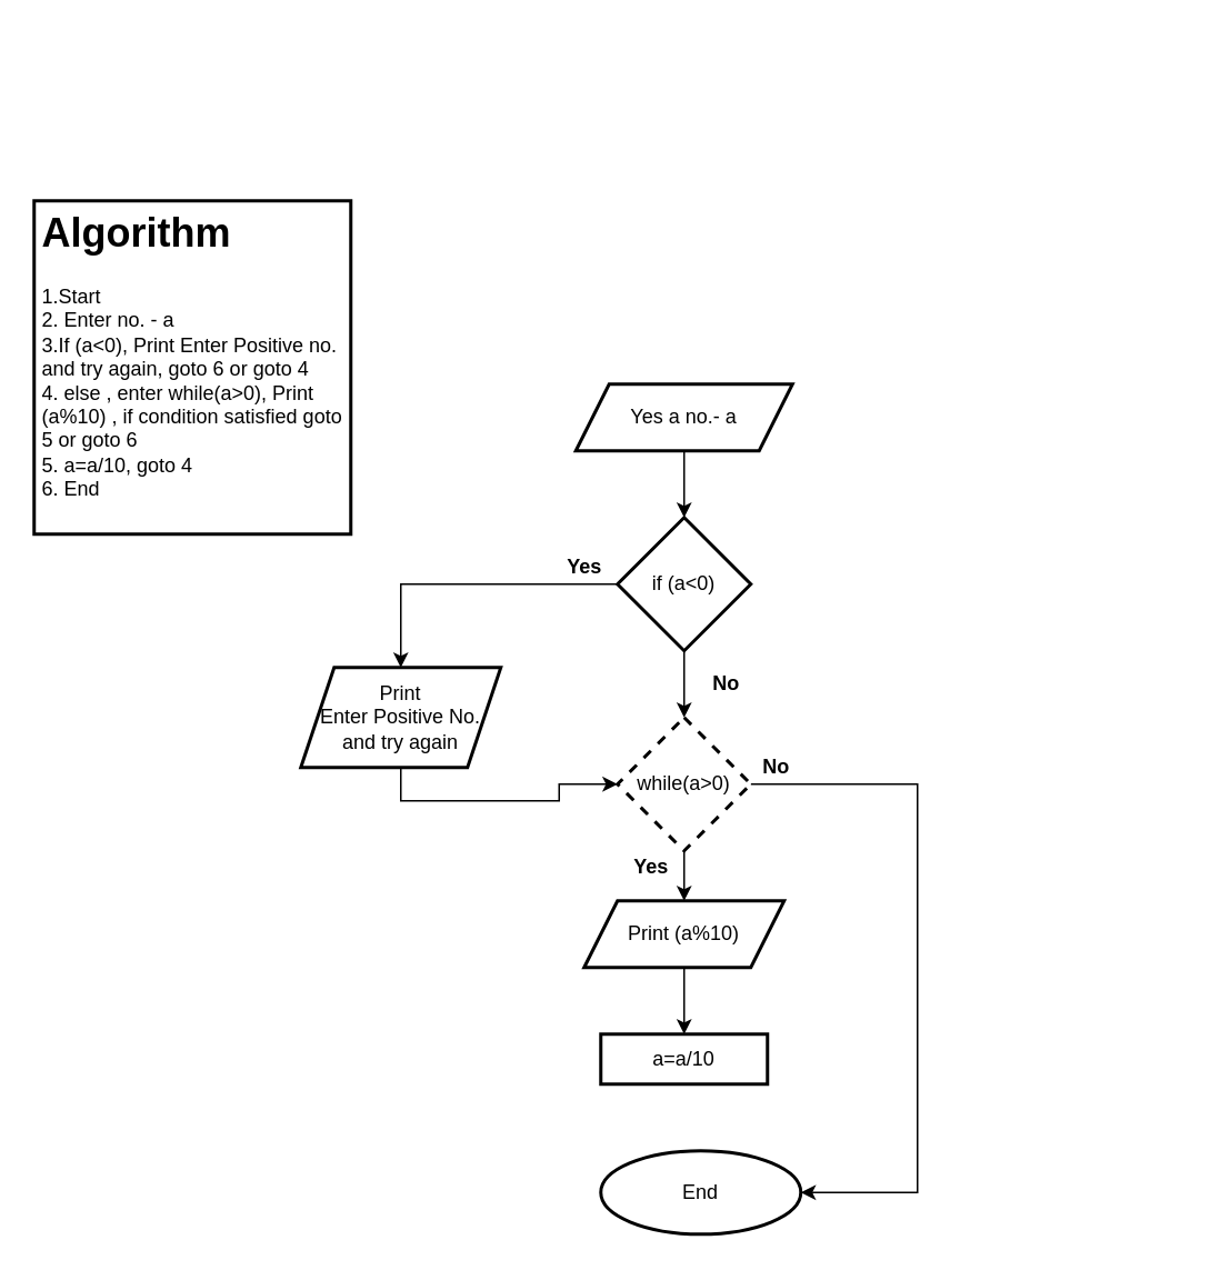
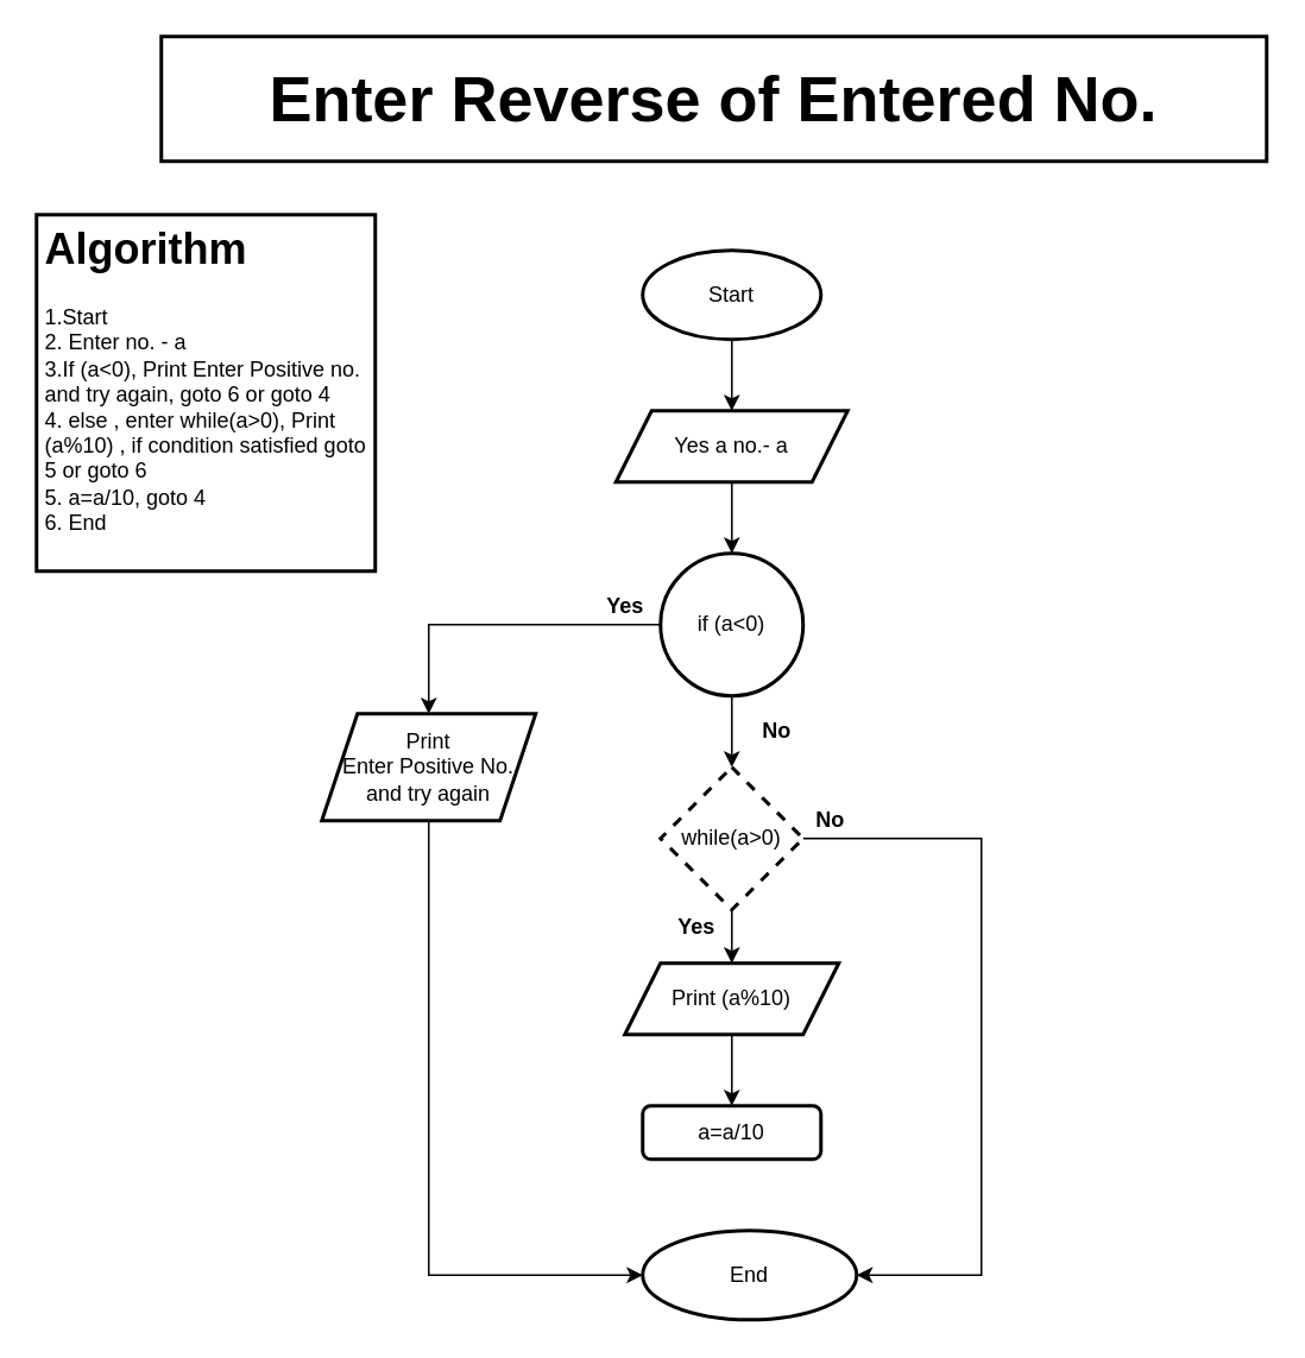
  <mxCell id="0" />
  <mxCell id="1" parent="0" />
+ <mxCell id="2" value="&lt;font style=&quot;font-size: 36px&quot;&gt;&lt;b&gt;Enter Reverse of Entered No.&lt;/b&gt;&lt;/font&gt;" style="text;html=1;fillColor=none;align=center;verticalAlign=middle;whiteSpace=wrap;rounded=0;strokeColor=#000000;strokeWidth=2;" vertex="1" parent="1"><mxGeometry x="90" y="20" width="620" height="70" as="geometry" /></mxCell>
  <mxCell id="3" value="&lt;h1&gt;Algorithm&lt;br&gt;&lt;/h1&gt;&lt;div&gt;1.Start&lt;/div&gt;&lt;div&gt;2. Enter no. - a&lt;/div&gt;&lt;div&gt;3.If (a&amp;lt;0), Print Enter Positive no. and try again, goto 6 or goto 4&lt;/div&gt;&lt;div&gt;&lt;span&gt;4. else , enter while(a&amp;gt;0), Print (a%10) , if condition satisfied goto 5 or goto 6&lt;/span&gt;&lt;br&gt;&lt;/div&gt;&lt;div&gt;&lt;span&gt;5. a=a/10, goto 4&lt;/span&gt;&lt;/div&gt;&lt;div&gt;6. End&lt;/div&gt;" style="text;html=1;fillColor=none;spacing=5;spacingTop=-20;whiteSpace=wrap;overflow=hidden;rounded=0;strokeColor=#000000;strokeWidth=2;" vertex="1" parent="1"><mxGeometry x="20" y="120" width="190" height="200" as="geometry" /></mxCell>
+ <mxCell id="4" style="edgeStyle=orthogonalEdgeStyle;rounded=0;orthogonalLoop=1;jettySize=auto;html=1;exitX=0.5;exitY=1;exitDx=0;exitDy=0;entryX=0.5;entryY=0;entryDx=0;entryDy=0;" edge="1" parent="1" source="5" target="8"><mxGeometry relative="1" as="geometry" /></mxCell>
+ <mxCell id="5" value="Start" style="ellipse;whiteSpace=wrap;html=1;strokeColor=#000000;strokeWidth=2;" vertex="1" parent="1"><mxGeometry x="360" y="140" width="100" height="50" as="geometry" /></mxCell>
  <mxCell id="6" value="End" style="ellipse;whiteSpace=wrap;html=1;strokeColor=#000000;strokeWidth=2;" vertex="1" parent="1"><mxGeometry x="360" y="690" width="120" height="50" as="geometry" /></mxCell>
  <mxCell id="7" style="edgeStyle=orthogonalEdgeStyle;rounded=0;orthogonalLoop=1;jettySize=auto;html=1;exitX=0.5;exitY=1;exitDx=0;exitDy=0;entryX=0.5;entryY=0;entryDx=0;entryDy=0;" edge="1" parent="1" source="8" target="11"><mxGeometry relative="1" as="geometry" /></mxCell>
  <mxCell id="8" value="Yes a no.- a" style="shape=parallelogram;perimeter=parallelogramPerimeter;whiteSpace=wrap;html=1;fixedSize=1;strokeColor=#000000;strokeWidth=2;" vertex="1" parent="1"><mxGeometry x="345" y="230" width="130" height="40" as="geometry" /></mxCell>
  <mxCell id="9" style="edgeStyle=orthogonalEdgeStyle;rounded=0;orthogonalLoop=1;jettySize=auto;html=1;exitX=0.5;exitY=1;exitDx=0;exitDy=0;entryX=0.5;entryY=0;entryDx=0;entryDy=0;" edge="1" parent="1" source="11" target="16"><mxGeometry relative="1" as="geometry" /></mxCell>
  <mxCell id="10" style="edgeStyle=orthogonalEdgeStyle;rounded=0;orthogonalLoop=1;jettySize=auto;html=1;exitX=0;exitY=0.5;exitDx=0;exitDy=0;entryX=0.5;entryY=0;entryDx=0;entryDy=0;" edge="1" parent="1" source="11" target="13"><mxGeometry relative="1" as="geometry" /></mxCell>
- <mxCell id="11" value="if (a&amp;lt;0)" style="rhombus;whiteSpace=wrap;html=1;strokeColor=#000000;strokeWidth=2;" vertex="1" parent="1"><mxGeometry x="370" y="310" width="80" height="80" as="geometry" /></mxCell>
- <mxCell id="12" style="edgeStyle=orthogonalEdgeStyle;rounded=0;orthogonalLoop=1;jettySize=auto;html=1;exitX=0.5;exitY=1;exitDx=0;exitDy=0;" edge="1" parent="1" source="13" target="16"><mxGeometry relative="1" as="geometry" /></mxCell>
+ <mxCell id="11" value="if (a&amp;lt;0)" style="ellipse;whiteSpace=wrap;html=1;strokeColor=#000000;strokeWidth=2;" vertex="1" parent="1"><mxGeometry x="370" y="310" width="80" height="80" as="geometry" /></mxCell>
+ <mxCell id="12" style="edgeStyle=orthogonalEdgeStyle;rounded=0;orthogonalLoop=1;jettySize=auto;html=1;exitX=0.5;exitY=1;exitDx=0;exitDy=0;entryX=0;entryY=0.5;entryDx=0;entryDy=0;" edge="1" parent="1" source="13" target="6"><mxGeometry relative="1" as="geometry" /></mxCell>
  <mxCell id="13" value="Print&lt;br&gt;Enter Positive No. and try again" style="shape=parallelogram;perimeter=parallelogramPerimeter;whiteSpace=wrap;html=1;fixedSize=1;strokeColor=#000000;strokeWidth=2;" vertex="1" parent="1"><mxGeometry x="180" y="400" width="120" height="60" as="geometry" /></mxCell>
  <mxCell id="14" style="edgeStyle=orthogonalEdgeStyle;rounded=0;orthogonalLoop=1;jettySize=auto;html=1;exitX=0.5;exitY=1;exitDx=0;exitDy=0;entryX=0.5;entryY=0;entryDx=0;entryDy=0;" edge="1" parent="1" source="16" target="18"><mxGeometry relative="1" as="geometry" /></mxCell>
  <mxCell id="15" style="edgeStyle=orthogonalEdgeStyle;rounded=0;orthogonalLoop=1;jettySize=auto;html=1;exitX=1;exitY=0.5;exitDx=0;exitDy=0;entryX=1;entryY=0.5;entryDx=0;entryDy=0;" edge="1" parent="1" source="16" target="6"><mxGeometry relative="1" as="geometry"><Array as="points"><mxPoint x="550" y="470" /><mxPoint x="550" y="715" /></Array></mxGeometry></mxCell>
  <mxCell id="16" value="while(a&amp;gt;0)" style="rhombus;whiteSpace=wrap;html=1;strokeColor=#000000;strokeWidth=2;dashed=1;" vertex="1" parent="1"><mxGeometry x="370" y="430" width="80" height="80" as="geometry" /></mxCell>
  <mxCell id="17" style="edgeStyle=orthogonalEdgeStyle;rounded=0;orthogonalLoop=1;jettySize=auto;html=1;exitX=0.5;exitY=1;exitDx=0;exitDy=0;entryX=0.5;entryY=0;entryDx=0;entryDy=0;" edge="1" parent="1" source="18" target="19"><mxGeometry relative="1" as="geometry" /></mxCell>
  <mxCell id="18" value="Print (a%10)" style="shape=parallelogram;perimeter=parallelogramPerimeter;whiteSpace=wrap;html=1;fixedSize=1;strokeColor=#000000;strokeWidth=2;" vertex="1" parent="1"><mxGeometry x="350" y="540" width="120" height="40" as="geometry" /></mxCell>
- <mxCell id="19" value="a=a/10" style="rounded=0;whiteSpace=wrap;html=1;strokeColor=#000000;strokeWidth=2;" vertex="1" parent="1"><mxGeometry x="360" y="620" width="100" height="30" as="geometry" /></mxCell>
+ <mxCell id="19" value="a=a/10" style="whiteSpace=wrap;html=1;strokeColor=#000000;strokeWidth=2;rounded=1;" vertex="1" parent="1"><mxGeometry x="360" y="620" width="100" height="30" as="geometry" /></mxCell>
  <mxCell id="20" value="&lt;b&gt;Yes&lt;/b&gt;" style="text;html=1;align=center;verticalAlign=middle;resizable=0;points=[];autosize=1;" vertex="1" parent="1"><mxGeometry x="330" y="330" width="40" height="20" as="geometry" /></mxCell>
  <mxCell id="21" value="&lt;b&gt;No&lt;/b&gt;" style="text;html=1;align=center;verticalAlign=middle;resizable=0;points=[];autosize=1;" vertex="1" parent="1"><mxGeometry x="420" y="400" width="30" height="20" as="geometry" /></mxCell>
  <mxCell id="22" value="&lt;b&gt;No&lt;/b&gt;" style="text;html=1;align=center;verticalAlign=middle;resizable=0;points=[];autosize=1;" vertex="1" parent="1"><mxGeometry x="450" y="450" width="30" height="20" as="geometry" /></mxCell>
  <mxCell id="23" value="&lt;b&gt;Yes&lt;/b&gt;" style="text;html=1;align=center;verticalAlign=middle;resizable=0;points=[];autosize=1;" vertex="1" parent="1"><mxGeometry x="370" y="510" width="40" height="20" as="geometry" /></mxCell>
